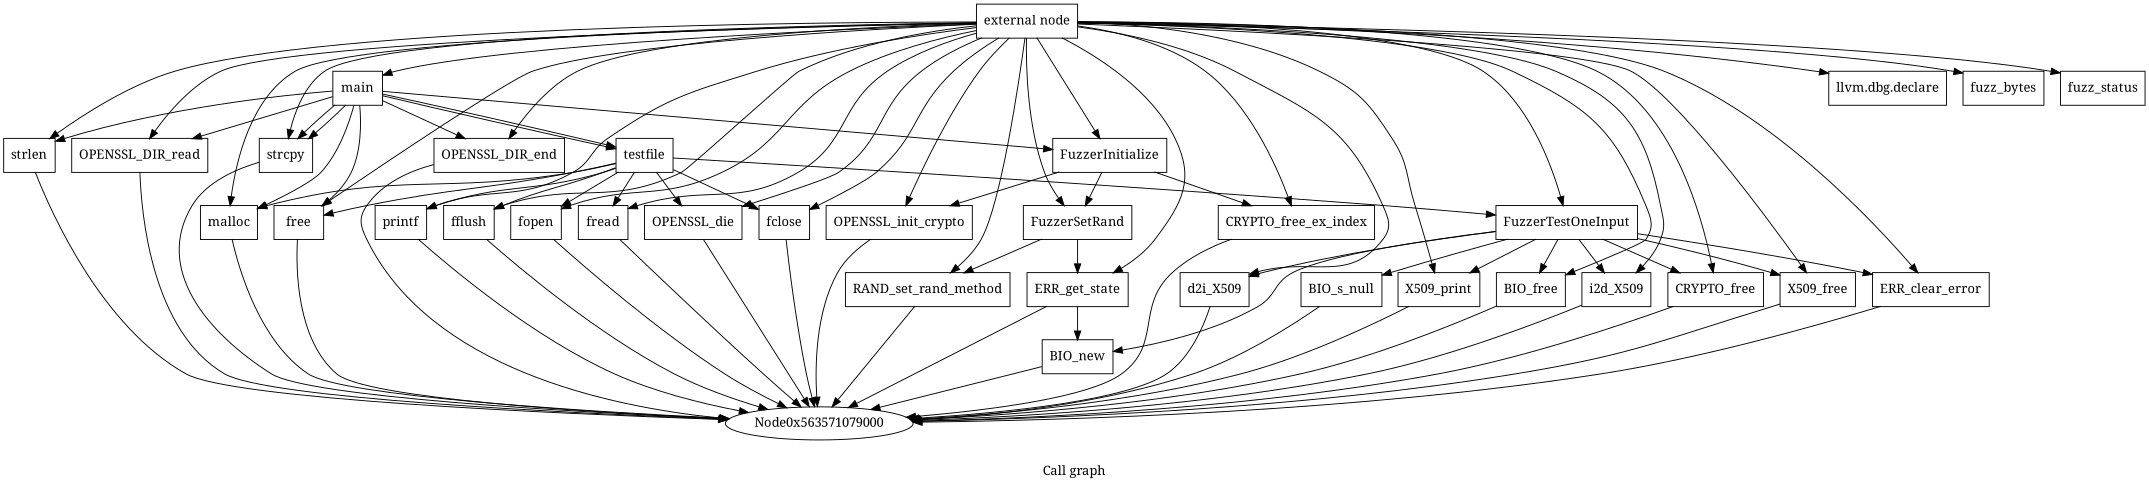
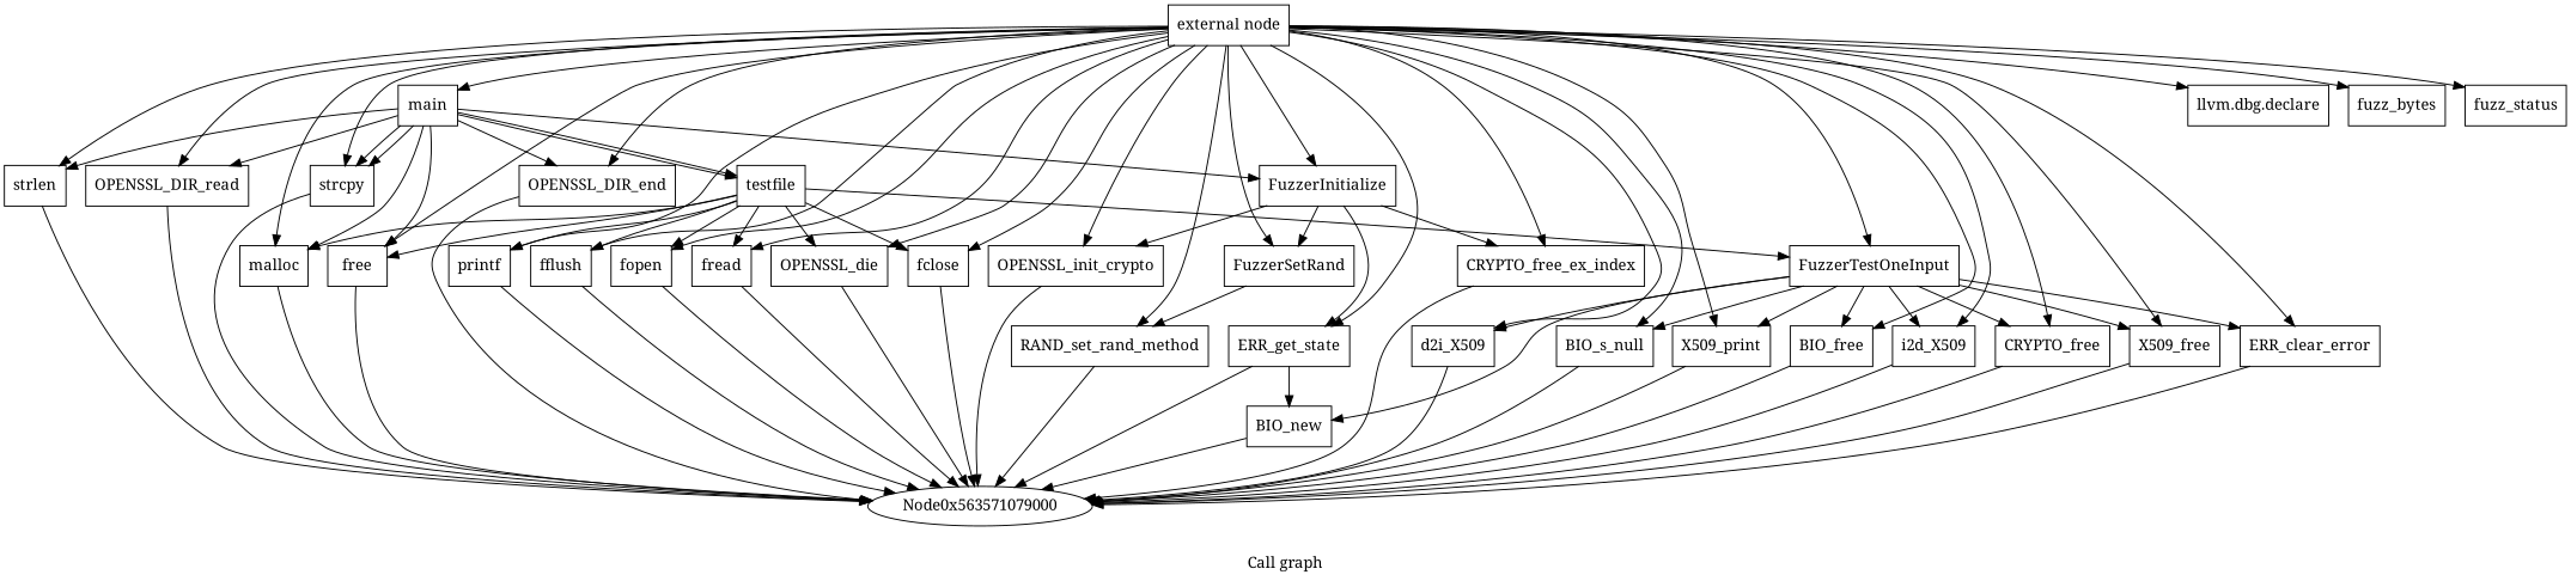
  digraph {
    fontname="Noto Serif"
    label="Call graph"
    node [fontname="Noto Serif" shape=record]
    edge [fontname="Noto Serif"]
    n1 [label="{external node}"]
    n2 [label="{main}"]
    n3 [label="{llvm.dbg.declare}"]
    n4 [label="{strlen}"]
    n5 [label="{OPENSSL_DIR_read}"]
    n6 [label="{malloc}"]
    n7 [label="{strcpy}"]
    n8 [label="{OPENSSL_DIR_end}"]
    n9 [label="{free}"]
    n10 [label="{printf}"]
    n11 [label="{fflush}"]
    n12 [label="{fopen}"]
    n13 [label="{fread}"]
    n14 [label="{OPENSSL_die}"]
    n15 [label="{fclose}"]
    n16 [label="{FuzzerSetRand}"]
    n17 [label="{RAND_set_rand_method}"]
    n18 [label="{fuzz_bytes}"]
    n19 [label="{fuzz_status}"]
    n20 [label="{FuzzerInitialize}"]
    n21 [label="{OPENSSL_init_crypto}"]
    n22 [label="{ERR_get_state}"]
    n23 [label="{CRYPTO_free_ex_index}"]
    n24 [label="{FuzzerTestOneInput}"]
    n25 [label="{d2i_X509}"]
    n26 [label="{BIO_s_null}"]
    n27 [label="{X509_print}"]
    n28 [label="{BIO_free}"]
    n29 [label="{i2d_X509}"]
    n30 [label="{CRYPTO_free}"]
    n31 [label="{X509_free}"]
    n32 [label="{ERR_clear_error}"]
    n33 [label="{testfile}"]
    n34 [label=Node0x563571079000 shape=""]
    n35 [label="{BIO_new}"]
    n1 -> n2
    n1 -> n3
    n1 -> n4
    n1 -> n5
    n1 -> n6
    n1 -> n7
    n1 -> n8
    n1 -> n9
    n1 -> n10
    n1 -> n11
    n1 -> n12
    n1 -> n13
    n1 -> n14
    n1 -> n15
    n1 -> n16
    n1 -> n17
    n1 -> n18
    n1 -> n19
    n1 -> n20
    n1 -> n21
    n1 -> n22
    n1 -> n23
    n1 -> n24
    n1 -> n25
+   n1 -> n26
    n1 -> n27
    n1 -> n28
    n1 -> n29
    n1 -> n30
    n1 -> n31
    n1 -> n32
    n2 -> n4
    n2 -> n5
    n2 -> n6
    n2 -> n7
    n2 -> n7
    n2 -> n8
    n2 -> n9
    n2 -> n20
    n2 -> n33
    n2 -> n33
    n4 -> n34
    n5 -> n34
    n6 -> n34
    n7 -> n34
    n8 -> n34
    n9 -> n34
    n10 -> n34
    n11 -> n34
    n12 -> n34
    n13 -> n34
    n14 -> n34
    n15 -> n34
    n16 -> n17
    n17 -> n34
    n20 -> n16
    n20 -> n21
-   n16 -> n22
+   n20 -> n22
    n20 -> n23
    n21 -> n34
    n22 -> n34
    n22 -> n35
    n23 -> n34
    n24 -> n25
    n24 -> n26
    n24 -> n27
    n24 -> n28
    n24 -> n29
    n24 -> n30
    n24 -> n31
    n24 -> n32
    n24 -> n35
    n25 -> n34
    n26 -> n34
    n27 -> n34
    n28 -> n34
    n29 -> n34
    n30 -> n34
    n31 -> n34
    n32 -> n34
    n33 -> n6
    n33 -> n9
    n33 -> n10
    n33 -> n11
    n33 -> n12
    n33 -> n13
    n33 -> n14
    n33 -> n15
    n33 -> n24
    n35 -> n34
  }
